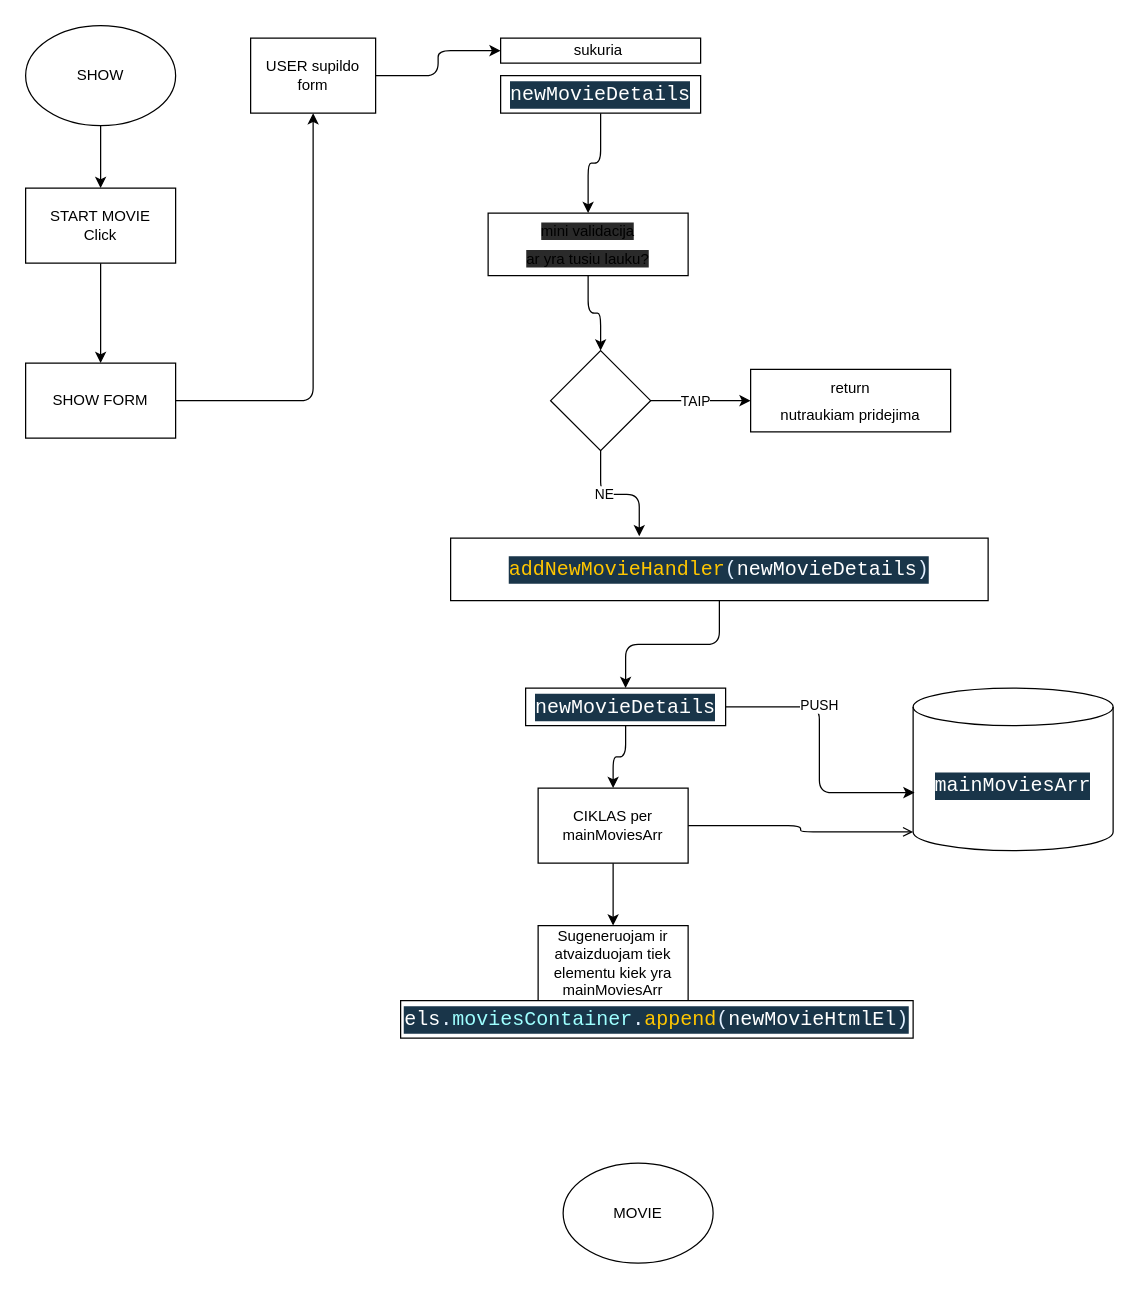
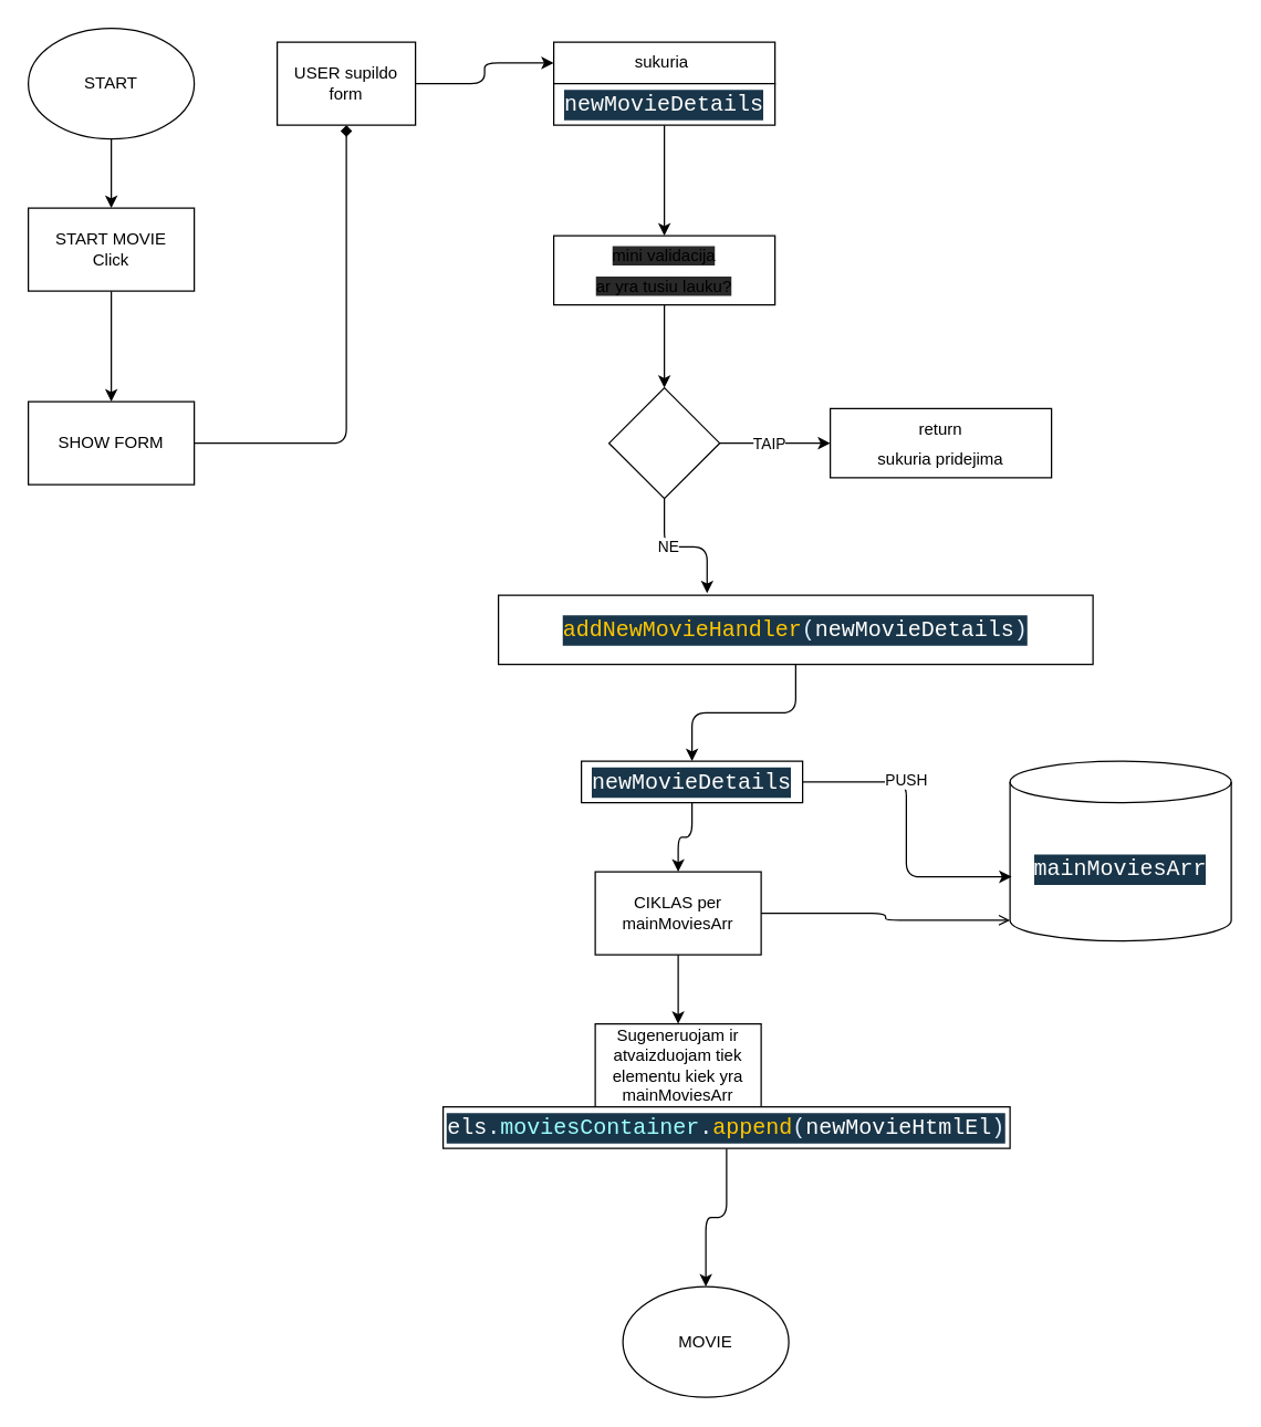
  <mxCell id="0" />
  <mxCell id="1" parent="0" />
  <mxCell id="2" style="edgeStyle=orthogonalEdgeStyle;html=1;entryX=0.5;entryY=0;entryDx=0;entryDy=0;" edge="1" parent="1" source="3" target="5"><mxGeometry relative="1" as="geometry" /></mxCell>
- <mxCell id="3" value="SHOW" style="ellipse;whiteSpace=wrap;html=1;" vertex="1" parent="1"><mxGeometry x="20" y="20" width="120" height="80" as="geometry" /></mxCell>
+ <mxCell id="3" value="START" style="ellipse;whiteSpace=wrap;html=1;" vertex="1" parent="1"><mxGeometry x="20" y="20" width="120" height="80" as="geometry" /></mxCell>
  <mxCell id="4" value="" style="edgeStyle=none;html=1;" edge="1" parent="1" source="5" target="7"><mxGeometry relative="1" as="geometry" /></mxCell>
  <mxCell id="5" value="START MOVIE&lt;br&gt;Click" style="rounded=0;whiteSpace=wrap;html=1;" vertex="1" parent="1"><mxGeometry x="20" y="150" width="120" height="60" as="geometry" /></mxCell>
- <mxCell id="6" value="" style="edgeStyle=orthogonalEdgeStyle;html=1;" edge="1" parent="1" source="7" target="9"><mxGeometry relative="1" as="geometry" /></mxCell>
+ <mxCell id="6" value="" style="edgeStyle=orthogonalEdgeStyle;html=1;endArrow=diamond;" edge="1" parent="1" source="7" target="9"><mxGeometry relative="1" as="geometry" /></mxCell>
  <mxCell id="7" value="SHOW FORM" style="rounded=0;whiteSpace=wrap;html=1;" vertex="1" parent="1"><mxGeometry x="20" y="290" width="120" height="60" as="geometry" /></mxCell>
  <mxCell id="8" value="" style="edgeStyle=orthogonalEdgeStyle;html=1;" edge="1" parent="1" source="9" target="10"><mxGeometry relative="1" as="geometry" /></mxCell>
  <mxCell id="9" value="USER supildo form" style="rounded=0;whiteSpace=wrap;html=1;" vertex="1" parent="1"><mxGeometry x="200" y="30" width="100" height="60" as="geometry" /></mxCell>
- <mxCell id="10" value="sukuria&amp;nbsp;" style="rounded=0;whiteSpace=wrap;html=1;" vertex="1" parent="1"><mxGeometry x="400" y="30" width="160" height="20" as="geometry" /></mxCell>
+ <mxCell id="10" value="sukuria&amp;nbsp;" style="rounded=0;whiteSpace=wrap;html=1;" vertex="1" parent="1"><mxGeometry x="400" y="30" width="160" height="30" as="geometry" /></mxCell>
  <mxCell id="11" value="" style="edgeStyle=orthogonalEdgeStyle;html=1;" edge="1" parent="1" source="12" target="14"><mxGeometry relative="1" as="geometry" /></mxCell>
  <mxCell id="12" value="&lt;div style=&quot;color: rgb(255 , 255 , 255) ; background-color: rgb(25 , 53 , 73) ; font-family: &amp;#34;cascadia code&amp;#34; , &amp;#34;menlo&amp;#34; , &amp;#34;monaco&amp;#34; , &amp;#34;courier new&amp;#34; , monospace , &amp;#34;consolas&amp;#34; , &amp;#34;courier new&amp;#34; , monospace ; font-size: 16px ; line-height: 22px&quot;&gt;newMovieDetails&lt;/div&gt;" style="rounded=0;whiteSpace=wrap;html=1;" vertex="1" parent="1"><mxGeometry x="400" y="60" width="160" height="30" as="geometry" /></mxCell>
  <mxCell id="13" style="edgeStyle=orthogonalEdgeStyle;html=1;entryX=0.5;entryY=0;entryDx=0;entryDy=0;" edge="1" parent="1" source="14" target="19"><mxGeometry relative="1" as="geometry" /></mxCell>
- <mxCell id="14" value="&lt;div style=&quot;line-height: 22px&quot;&gt;&lt;span style=&quot;background-color: rgb(42 , 42 , 42)&quot;&gt;mini validacija&lt;/span&gt;&lt;/div&gt;&lt;div style=&quot;line-height: 22px&quot;&gt;&lt;span style=&quot;background-color: rgb(42 , 42 , 42)&quot;&gt;ar yra tusiu lauku?&lt;/span&gt;&lt;/div&gt;" style="rounded=0;whiteSpace=wrap;html=1;" vertex="1" parent="1"><mxGeometry x="390" y="170" width="160" height="50" as="geometry" /></mxCell>
+ <mxCell id="14" value="&lt;div style=&quot;line-height: 22px&quot;&gt;&lt;span style=&quot;background-color: rgb(42 , 42 , 42)&quot;&gt;mini validacija&lt;/span&gt;&lt;/div&gt;&lt;div style=&quot;line-height: 22px&quot;&gt;&lt;span style=&quot;background-color: rgb(42 , 42 , 42)&quot;&gt;ar yra tusiu lauku?&lt;/span&gt;&lt;/div&gt;" style="rounded=0;whiteSpace=wrap;html=1;" vertex="1" parent="1"><mxGeometry x="400" y="170" width="160" height="50" as="geometry" /></mxCell>
  <mxCell id="15" style="edgeStyle=orthogonalEdgeStyle;html=1;entryX=0.351;entryY=-0.03;entryDx=0;entryDy=0;entryPerimeter=0;" edge="1" parent="1" source="19" target="22"><mxGeometry relative="1" as="geometry"><mxPoint x="480" y="420" as="targetPoint" /></mxGeometry></mxCell>
  <mxCell id="16" value="NE" style="edgeLabel;html=1;align=center;verticalAlign=middle;resizable=0;points=[];" vertex="1" connectable="0" parent="15"><mxGeometry x="-0.252" y="1" relative="1" as="geometry"><mxPoint as="offset" /></mxGeometry></mxCell>
  <mxCell id="17" style="edgeStyle=orthogonalEdgeStyle;html=1;" edge="1" parent="1" source="19"><mxGeometry relative="1" as="geometry"><mxPoint x="600" y="320" as="targetPoint" /></mxGeometry></mxCell>
  <mxCell id="18" value="TAIP" style="edgeLabel;html=1;align=center;verticalAlign=middle;resizable=0;points=[];" vertex="1" connectable="0" parent="17"><mxGeometry x="-0.125" relative="1" as="geometry"><mxPoint as="offset" /></mxGeometry></mxCell>
  <mxCell id="19" value="" style="rhombus;whiteSpace=wrap;html=1;" vertex="1" parent="1"><mxGeometry x="440" y="280" width="80" height="80" as="geometry" /></mxCell>
- <mxCell id="20" value="&lt;div style=&quot;line-height: 22px&quot;&gt;return&lt;/div&gt;&lt;div style=&quot;line-height: 22px&quot;&gt;nutraukiam pridejima&lt;/div&gt;" style="rounded=0;whiteSpace=wrap;html=1;" vertex="1" parent="1"><mxGeometry x="600" y="295" width="160" height="50" as="geometry" /></mxCell>
+ <mxCell id="20" value="&lt;div style=&quot;line-height: 22px&quot;&gt;return&lt;/div&gt;&lt;div style=&quot;line-height: 22px&quot;&gt;sukuria pridejima&lt;/div&gt;" style="rounded=0;whiteSpace=wrap;html=1;" vertex="1" parent="1"><mxGeometry x="600" y="295" width="160" height="50" as="geometry" /></mxCell>
  <mxCell id="21" style="edgeStyle=orthogonalEdgeStyle;html=1;entryX=0.5;entryY=0;entryDx=0;entryDy=0;" edge="1" parent="1" source="22" target="27"><mxGeometry relative="1" as="geometry" /></mxCell>
  <mxCell id="22" value="&lt;div style=&quot;color: rgb(255 , 255 , 255) ; background-color: rgb(25 , 53 , 73) ; font-family: &amp;#34;cascadia code&amp;#34; , &amp;#34;menlo&amp;#34; , &amp;#34;monaco&amp;#34; , &amp;#34;courier new&amp;#34; , monospace , &amp;#34;consolas&amp;#34; , &amp;#34;courier new&amp;#34; , monospace ; font-size: 16px ; line-height: 22px&quot;&gt;&lt;div style=&quot;font-family: &amp;#34;cascadia code&amp;#34; , &amp;#34;menlo&amp;#34; , &amp;#34;monaco&amp;#34; , &amp;#34;courier new&amp;#34; , monospace , &amp;#34;consolas&amp;#34; , &amp;#34;courier new&amp;#34; , monospace ; line-height: 22px&quot;&gt;&lt;span style=&quot;color: #ffc600&quot;&gt;addNewMovieHandler&lt;/span&gt;&lt;span style=&quot;color: #e1efff&quot;&gt;(&lt;/span&gt;newMovieDetails&lt;span style=&quot;color: #e1efff&quot;&gt;)&lt;/span&gt;&lt;/div&gt;&lt;/div&gt;" style="rounded=0;whiteSpace=wrap;html=1;" vertex="1" parent="1"><mxGeometry x="360" y="430" width="430" height="50" as="geometry" /></mxCell>
  <mxCell id="23" value="&lt;div style=&quot;color: rgb(255 , 255 , 255) ; background-color: rgb(25 , 53 , 73) ; font-family: &amp;#34;cascadia code&amp;#34; , &amp;#34;menlo&amp;#34; , &amp;#34;monaco&amp;#34; , &amp;#34;courier new&amp;#34; , monospace , &amp;#34;consolas&amp;#34; , &amp;#34;courier new&amp;#34; , monospace ; font-size: 16px ; line-height: 22px&quot;&gt;mainMoviesArr&lt;/div&gt;" style="shape=cylinder3;whiteSpace=wrap;html=1;boundedLbl=1;backgroundOutline=1;size=15;" vertex="1" parent="1"><mxGeometry x="730" y="550" width="160" height="130" as="geometry" /></mxCell>
  <mxCell id="24" style="edgeStyle=orthogonalEdgeStyle;html=1;entryX=0.007;entryY=0.643;entryDx=0;entryDy=0;entryPerimeter=0;" edge="1" parent="1" source="27" target="23"><mxGeometry relative="1" as="geometry" /></mxCell>
  <mxCell id="25" value="PUSH" style="edgeLabel;html=1;align=center;verticalAlign=middle;resizable=0;points=[];" vertex="1" connectable="0" parent="24"><mxGeometry x="-0.33" y="2" relative="1" as="geometry"><mxPoint as="offset" /></mxGeometry></mxCell>
  <mxCell id="26" style="edgeStyle=orthogonalEdgeStyle;html=1;entryX=0.5;entryY=0;entryDx=0;entryDy=0;" edge="1" parent="1" source="27" target="30"><mxGeometry relative="1" as="geometry" /></mxCell>
  <mxCell id="27" value="&lt;div style=&quot;color: rgb(255 , 255 , 255) ; background-color: rgb(25 , 53 , 73) ; font-family: &amp;#34;cascadia code&amp;#34; , &amp;#34;menlo&amp;#34; , &amp;#34;monaco&amp;#34; , &amp;#34;courier new&amp;#34; , monospace , &amp;#34;consolas&amp;#34; , &amp;#34;courier new&amp;#34; , monospace ; font-size: 16px ; line-height: 22px&quot;&gt;newMovieDetails&lt;/div&gt;" style="rounded=0;whiteSpace=wrap;html=1;" vertex="1" parent="1"><mxGeometry x="420" y="550" width="160" height="30" as="geometry" /></mxCell>
  <mxCell id="28" value="" style="edgeStyle=orthogonalEdgeStyle;html=1;" edge="1" parent="1" source="30" target="31"><mxGeometry relative="1" as="geometry" /></mxCell>
  <mxCell id="29" style="edgeStyle=orthogonalEdgeStyle;html=1;entryX=0;entryY=1;entryDx=0;entryDy=-15;entryPerimeter=0;endArrow=open;" edge="1" parent="1" source="30" target="23"><mxGeometry relative="1" as="geometry" /></mxCell>
  <mxCell id="30" value="CIKLAS per mainMoviesArr" style="rounded=0;whiteSpace=wrap;html=1;" vertex="1" parent="1"><mxGeometry x="430" y="630" width="120" height="60" as="geometry" /></mxCell>
  <mxCell id="31" value="Sugeneruojam ir atvaizduojam tiek elementu kiek yra mainMoviesArr" style="rounded=0;whiteSpace=wrap;html=1;" vertex="1" parent="1"><mxGeometry x="430" y="740" width="120" height="60" as="geometry" /></mxCell>
+ <mxCell id="32" style="edgeStyle=orthogonalEdgeStyle;html=1;entryX=0.5;entryY=0;entryDx=0;entryDy=0;" edge="1" parent="1" source="33" target="34"><mxGeometry relative="1" as="geometry" /></mxCell>
  <mxCell id="33" value="&lt;div style=&quot;color: rgb(255 , 255 , 255) ; background-color: rgb(25 , 53 , 73) ; font-family: &amp;#34;cascadia code&amp;#34; , &amp;#34;menlo&amp;#34; , &amp;#34;monaco&amp;#34; , &amp;#34;courier new&amp;#34; , monospace , &amp;#34;consolas&amp;#34; , &amp;#34;courier new&amp;#34; , monospace ; font-size: 16px ; line-height: 22px&quot;&gt;&lt;div style=&quot;font-family: &amp;#34;cascadia code&amp;#34; , &amp;#34;menlo&amp;#34; , &amp;#34;monaco&amp;#34; , &amp;#34;courier new&amp;#34; , monospace , &amp;#34;consolas&amp;#34; , &amp;#34;courier new&amp;#34; , monospace ; line-height: 22px&quot;&gt;&lt;div style=&quot;font-family: &amp;#34;cascadia code&amp;#34; , &amp;#34;menlo&amp;#34; , &amp;#34;monaco&amp;#34; , &amp;#34;courier new&amp;#34; , monospace , &amp;#34;consolas&amp;#34; , &amp;#34;courier new&amp;#34; , monospace ; line-height: 22px&quot;&gt;els&lt;span style=&quot;color: #e1efff&quot;&gt;.&lt;/span&gt;&lt;span style=&quot;color: #9effff&quot;&gt;moviesContainer&lt;/span&gt;&lt;span style=&quot;color: #e1efff&quot;&gt;.&lt;/span&gt;&lt;span style=&quot;color: #ffc600&quot;&gt;append&lt;/span&gt;&lt;span style=&quot;color: #e1efff&quot;&gt;(&lt;/span&gt;newMovieHtmlEl&lt;span style=&quot;color: #e1efff&quot;&gt;)&lt;/span&gt;&lt;/div&gt;&lt;/div&gt;&lt;/div&gt;" style="rounded=0;whiteSpace=wrap;html=1;" vertex="1" parent="1"><mxGeometry x="320" y="800" width="410" height="30" as="geometry" /></mxCell>
  <mxCell id="34" value="MOVIE" style="ellipse;whiteSpace=wrap;html=1;" vertex="1" parent="1"><mxGeometry x="450" y="930" width="120" height="80" as="geometry" /></mxCell>
